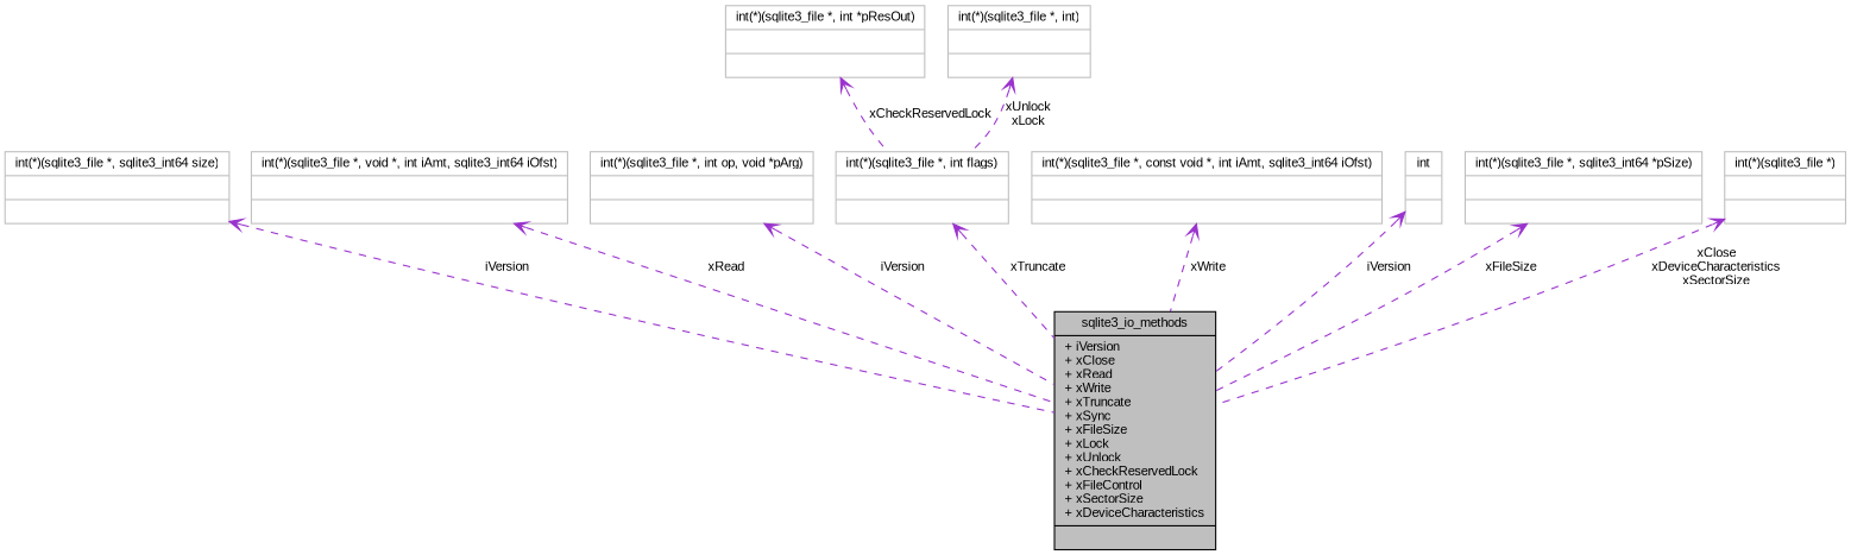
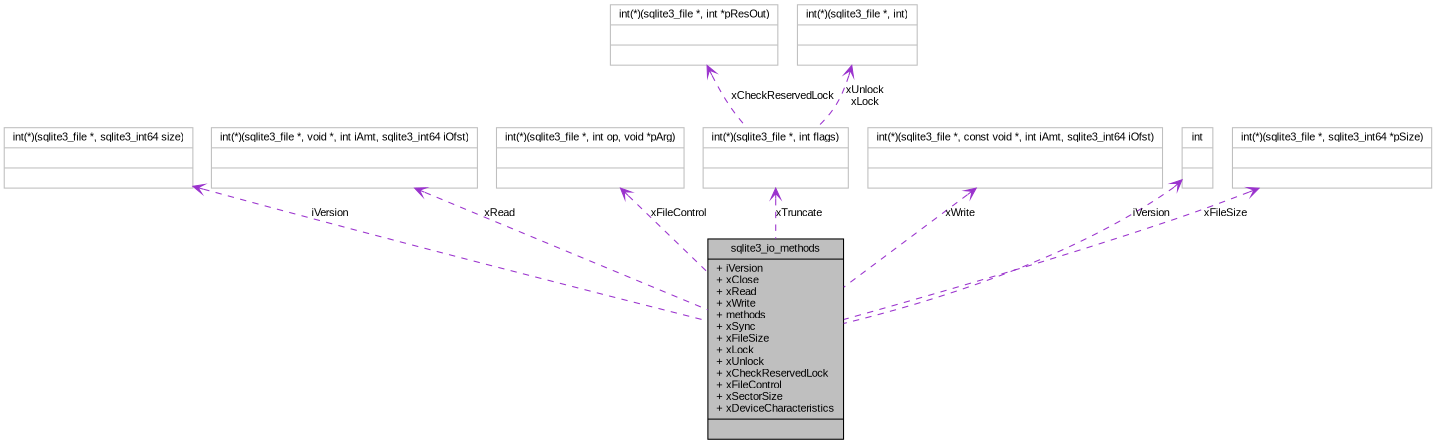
  digraph {
    fontname="Liberation Sans"
    node [color=grey75 fillcolor=white fontname="Liberation Sans" fontsize=10 shape=record style=filled]
    edge [arrowtail=open color=darkorchid3 dir=back fontname="Liberation Sans" fontsize=10 labelfontname="FreeSans.ttf" labelfontsize=10 style=dashed]
-   n1 [color=black fillcolor=grey75 fontcolor=black height=0.2 label="{sqlite3_io_methods\n|+ iVersion\l+ xClose\l+ xRead\l+ xWrite\l+ xTruncate\l+ xSync\l+ xFileSize\l+ xLock\l+ xUnlock\l+ xCheckReservedLock\l+ xFileControl\l+ xSectorSize\l+ xDeviceCharacteristics\l|}" width=0.4]
+   n1 [color=black fillcolor=grey75 fontcolor=black height=0.2 label="{sqlite3_io_methods\n|+ iVersion\l+ xClose\l+ xRead\l+ xWrite\l+ methods\l+ xSync\l+ xFileSize\l+ xLock\l+ xUnlock\l+ xCheckReservedLock\l+ xFileControl\l+ xSectorSize\l+ xDeviceCharacteristics\l|}" width=0.4]
    n2 [height=0.2 label="{int(*)(sqlite3_file *, sqlite3_int64 size)\n||}" width=0.4]
    n3 [height=0.2 label="{int(*)(sqlite3_file *, void *, int iAmt, sqlite3_int64 iOfst)\n||}" width=0.4]
    n4 [height=0.2 label="{int(*)(sqlite3_file *, int op, void *pArg)\n||}" width=0.4]
    n5 [height=0.2 label="{int(*)(sqlite3_file *, int flags)\n||}" width=0.4]
    n6 [height=0.2 label="{int(*)(sqlite3_file *, const void *, int iAmt, sqlite3_int64 iOfst)\n||}" width=0.4]
    n7 [height=0.2 label="{int(*)(sqlite3_file *, int *pResOut)\n||}" width=0.4]
    n8 [height=0.2 label="{int(*)(sqlite3_file *, int)\n||}" width=0.4]
    n9 [height=0.2 label="{int\n||}" width=0.4]
    n10 [height=0.2 label="{int(*)(sqlite3_file *, sqlite3_int64 *pSize)\n||}" width=0.4]
-   n11 [height=0.2 label="{int(*)(sqlite3_file *)\n||}" width=0.4]
    n2 -> n1 [label=iVersion]
    n3 -> n1 [label=xRead]
-   n4 -> n1 [label=iVersion]
+   n4 -> n1 [label=xFileControl]
    n5 -> n1 [label=xTruncate]
    n6 -> n1 [label=xWrite]
    n7 -> n5 [label=xCheckReservedLock]
    n8 -> n5 [label="xUnlock\nxLock"]
    n9 -> n1 [label=iVersion]
    n10 -> n1 [label=xFileSize]
-   n11 -> n1 [label="xClose\nxDeviceCharacteristics\nxSectorSize"]
  }
